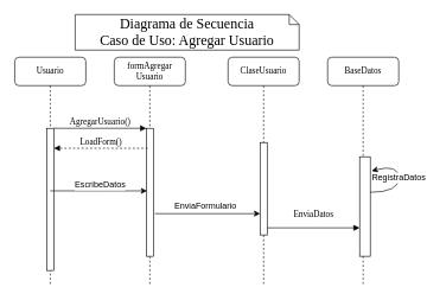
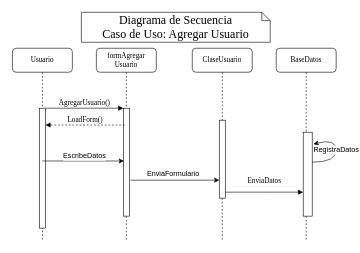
  <mxCell id="0" />
  <mxCell id="1" parent="0" />
  <mxCell id="2" value="formAgregar&lt;br&gt;Usuario" style="shape=umlLifeline;perimeter=lifelinePerimeter;whiteSpace=wrap;html=1;container=1;collapsible=0;recursiveResize=0;outlineConnect=0;rounded=1;shadow=0;comic=0;labelBackgroundColor=none;strokeWidth=1;fontFamily=Verdana;fontSize=12;align=center;" vertex="1" parent="1"><mxGeometry x="160" y="80" width="100" height="320" as="geometry" /></mxCell>
  <mxCell id="3" value="" style="html=1;points=[];perimeter=orthogonalPerimeter;rounded=0;shadow=0;comic=0;labelBackgroundColor=none;strokeWidth=1;fontFamily=Verdana;fontSize=12;align=center;" vertex="1" parent="2"><mxGeometry x="45" y="100" width="10" height="180" as="geometry" /></mxCell>
  <mxCell id="4" value="ClaseUsuario" style="shape=umlLifeline;perimeter=lifelinePerimeter;whiteSpace=wrap;html=1;container=1;collapsible=0;recursiveResize=0;outlineConnect=0;rounded=1;shadow=0;comic=0;labelBackgroundColor=none;strokeWidth=1;fontFamily=Verdana;fontSize=12;align=center;" vertex="1" parent="1"><mxGeometry x="320" y="80" width="100" height="320" as="geometry" /></mxCell>
  <mxCell id="5" value="" style="html=1;points=[];perimeter=orthogonalPerimeter;rounded=0;shadow=0;comic=0;labelBackgroundColor=none;strokeWidth=1;fontFamily=Verdana;fontSize=12;align=center;" vertex="1" parent="4"><mxGeometry x="45" y="120" width="10" height="130" as="geometry" /></mxCell>
  <mxCell id="6" value="BaseDatos" style="shape=umlLifeline;perimeter=lifelinePerimeter;whiteSpace=wrap;html=1;container=1;collapsible=0;recursiveResize=0;outlineConnect=0;rounded=1;shadow=0;comic=0;labelBackgroundColor=none;strokeWidth=1;fontFamily=Verdana;fontSize=12;align=center;" vertex="1" parent="1"><mxGeometry x="460" y="80" width="100" height="320" as="geometry" /></mxCell>
  <mxCell id="7" value="Usuario" style="shape=umlLifeline;perimeter=lifelinePerimeter;whiteSpace=wrap;html=1;container=1;collapsible=0;recursiveResize=0;outlineConnect=0;rounded=1;shadow=0;comic=0;labelBackgroundColor=none;strokeWidth=1;fontFamily=Verdana;fontSize=12;align=center;" vertex="1" parent="1"><mxGeometry y="80" width="100" height="320" as="geometry" x="20" /></mxCell>
  <mxCell id="8" value="" style="html=1;points=[];perimeter=orthogonalPerimeter;rounded=0;shadow=0;comic=0;labelBackgroundColor=none;strokeWidth=1;fontFamily=Verdana;fontSize=12;align=center;" vertex="1" parent="7"><mxGeometry x="45" y="100" width="10" height="200" as="geometry" /></mxCell>
  <mxCell id="9" value="" style="html=1;points=[];perimeter=orthogonalPerimeter;rounded=0;shadow=0;comic=0;labelBackgroundColor=none;strokeWidth=1;fontFamily=Verdana;fontSize=12;align=center;" vertex="1" parent="1"><mxGeometry x="505" y="220" width="15" height="140" as="geometry" /></mxCell>
  <mxCell id="10" value="EnviaDatos" style="html=1;verticalAlign=bottom;endArrow=block;labelBackgroundColor=none;fontFamily=Verdana;fontSize=12;edgeStyle=elbowEdgeStyle;elbow=vertical;" edge="1" parent="1" source="5" target="9"><mxGeometry y="10" relative="1" as="geometry"><mxPoint x="430" y="220" as="sourcePoint" /><Array as="points"><mxPoint x="440" y="320" /><mxPoint x="380" y="220" /></Array><mxPoint as="offset" /></mxGeometry></mxCell>
  <mxCell id="11" value="AgregarUsuario()" style="html=1;verticalAlign=bottom;endArrow=block;entryX=0;entryY=0;labelBackgroundColor=none;fontFamily=Verdana;fontSize=12;edgeStyle=elbowEdgeStyle;elbow=vertical;" edge="1" parent="1" source="8" target="3"><mxGeometry relative="1" as="geometry"><mxPoint x="140" y="190" as="sourcePoint" /></mxGeometry></mxCell>
  <mxCell id="12" value="LoadForm()" style="html=1;verticalAlign=bottom;endArrow=block;labelBackgroundColor=none;fontFamily=Verdana;fontSize=12;edgeStyle=elbowEdgeStyle;elbow=vertical;dashed=1;exitX=0.2;exitY=0.156;exitDx=0;exitDy=0;exitPerimeter=0;" edge="1" parent="1" source="3" target="8"><mxGeometry relative="1" as="geometry"><mxPoint x="198" y="210" as="sourcePoint" /><mxPoint x="82" y="210" as="targetPoint" /></mxGeometry></mxCell>
- <mxCell id="13" value="Diagrama de Secuencia&lt;br style=&quot;font-size: 20px&quot;&gt;Caso de Uso: Agregar Usuario" style="shape=note;whiteSpace=wrap;html=1;size=14;verticalAlign=top;align=center;spacingTop=-6;rounded=0;shadow=0;comic=0;labelBackgroundColor=none;strokeWidth=1;fontFamily=Verdana;fontSize=20;" vertex="1" parent="1"><mxGeometry x="105" y="20" width="315" height="50" as="geometry" /></mxCell>
+ <mxCell id="13" value="Diagrama de Secuencia&lt;br style=&quot;font-size: 20px&quot;&gt;Caso de Uso: Agregar Usuario" style="shape=note;whiteSpace=wrap;html=1;size=14;verticalAlign=top;align=center;spacingTop=-6;rounded=0;shadow=0;comic=0;labelBackgroundColor=none;strokeWidth=1;fontFamily=Verdana;fontSize=20;" vertex="1" parent="1"><mxGeometry x="135" width="315" height="50" as="geometry" y="20" /></mxCell>
  <mxCell id="14" value="EscribeDatos" style="endArrow=classic;html=1;fontSize=12;entryX=0.1;entryY=0.328;entryDx=0;entryDy=0;entryPerimeter=0;exitX=0.5;exitY=0.44;exitDx=0;exitDy=0;exitPerimeter=0;" edge="1" parent="1" source="8"><mxGeometry x="0.029" y="8" width="50" height="50" relative="1" as="geometry"><mxPoint x="80" y="268" as="sourcePoint" /><mxPoint x="206" y="268.04" as="targetPoint" /><mxPoint as="offset" /></mxGeometry></mxCell>
  <mxCell id="15" value="EnviaFormulario" style="endArrow=classic;html=1;fontSize=12;exitX=1.2;exitY=0.667;exitDx=0;exitDy=0;exitPerimeter=0;" edge="1" parent="1" source="3" target="5"><mxGeometry x="-0.046" y="10" width="50" height="50" relative="1" as="geometry"><mxPoint x="220" y="300" as="sourcePoint" /><mxPoint x="360" y="300" as="targetPoint" /><mxPoint as="offset" /></mxGeometry></mxCell>
  <mxCell id="16" value="RegistraDatos" style="curved=1;endArrow=classic;html=1;fontSize=12;" edge="1" parent="1" source="9"><mxGeometry width="50" height="50" relative="1" as="geometry"><mxPoint x="540" y="270" as="sourcePoint" /><mxPoint x="522" y="240" as="targetPoint" /><Array as="points"><mxPoint x="560" y="270" /><mxPoint x="560" y="230" /></Array></mxGeometry></mxCell>
